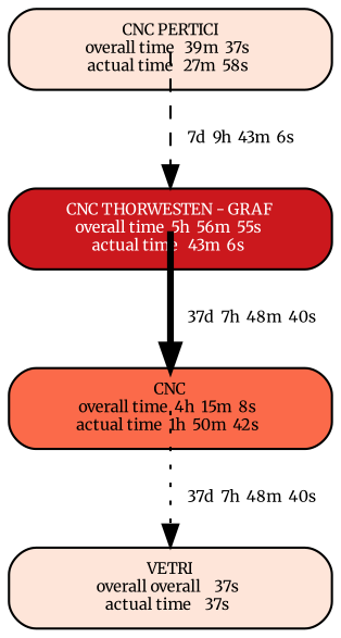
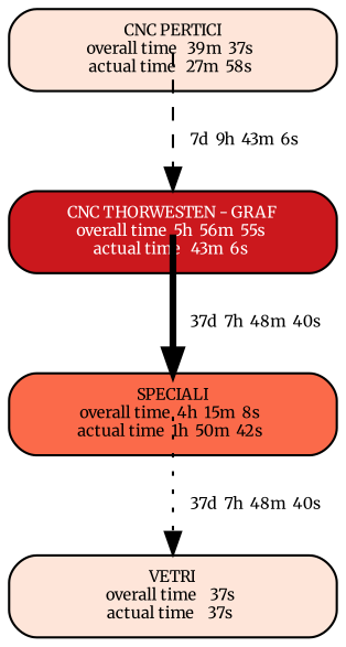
  digraph {
    fontname=Merriweather
    node [fillcolor="/reds4/1" fontname=Merriweather fontsize=7 shape=box style="filled, rounded"]
    edge [fontname=Merriweather fontsize=7 headclip=true penwidth=1 tailclip=false]
    n1 [label="CNC PERTICI\n overall time   39m  37s  \n actual time   27m  58s  \n" width=2]
    n2 [fillcolor="/reds4/4" fontcolor=white label="CNC THORWESTEN - GRAF\n overall time  5h  56m  55s  \n actual time   43m  6s  \n" width=2]
-   n3 [fillcolor="/reds4/3" label="CNC\n overall time  4h  15m  8s  \n actual time  1h  50m  42s  \n" width=2]
-   n4 [label="VETRI\n overall overall    37s  \n actual time    37s  \n" width=2]
+   n3 [fillcolor="/reds4/3" label="SPECIALI\n overall time  4h  15m  8s  \n actual time  1h  50m  42s  \n" width=2]
+   n4 [label="VETRI\n overall time    37s  \n actual time    37s  \n" width=2]
    n1 -> n2 [label="     7d  9h  43m  6s " style=dashed]
    n2 -> n3 [label="     37d  7h  48m  40s " penwidth=3 style=bold]
    n3 -> n4 [label="     37d  7h  48m  40s " style=dotted]
  }
